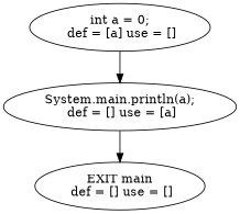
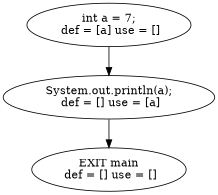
  strict digraph {
-   n1 [label="int a = 0;\n def = [a] use = []"]
-   n2 [label="System.main.println(a);\n def = [] use = [a]"]
+   n1 [label="int a = 7;\n def = [a] use = []"]
+   n2 [label="System.out.println(a);\n def = [] use = [a]"]
    n3 [label="EXIT main\n def = [] use = []"]
    n1 -> n2
    n2 -> n3
  }
